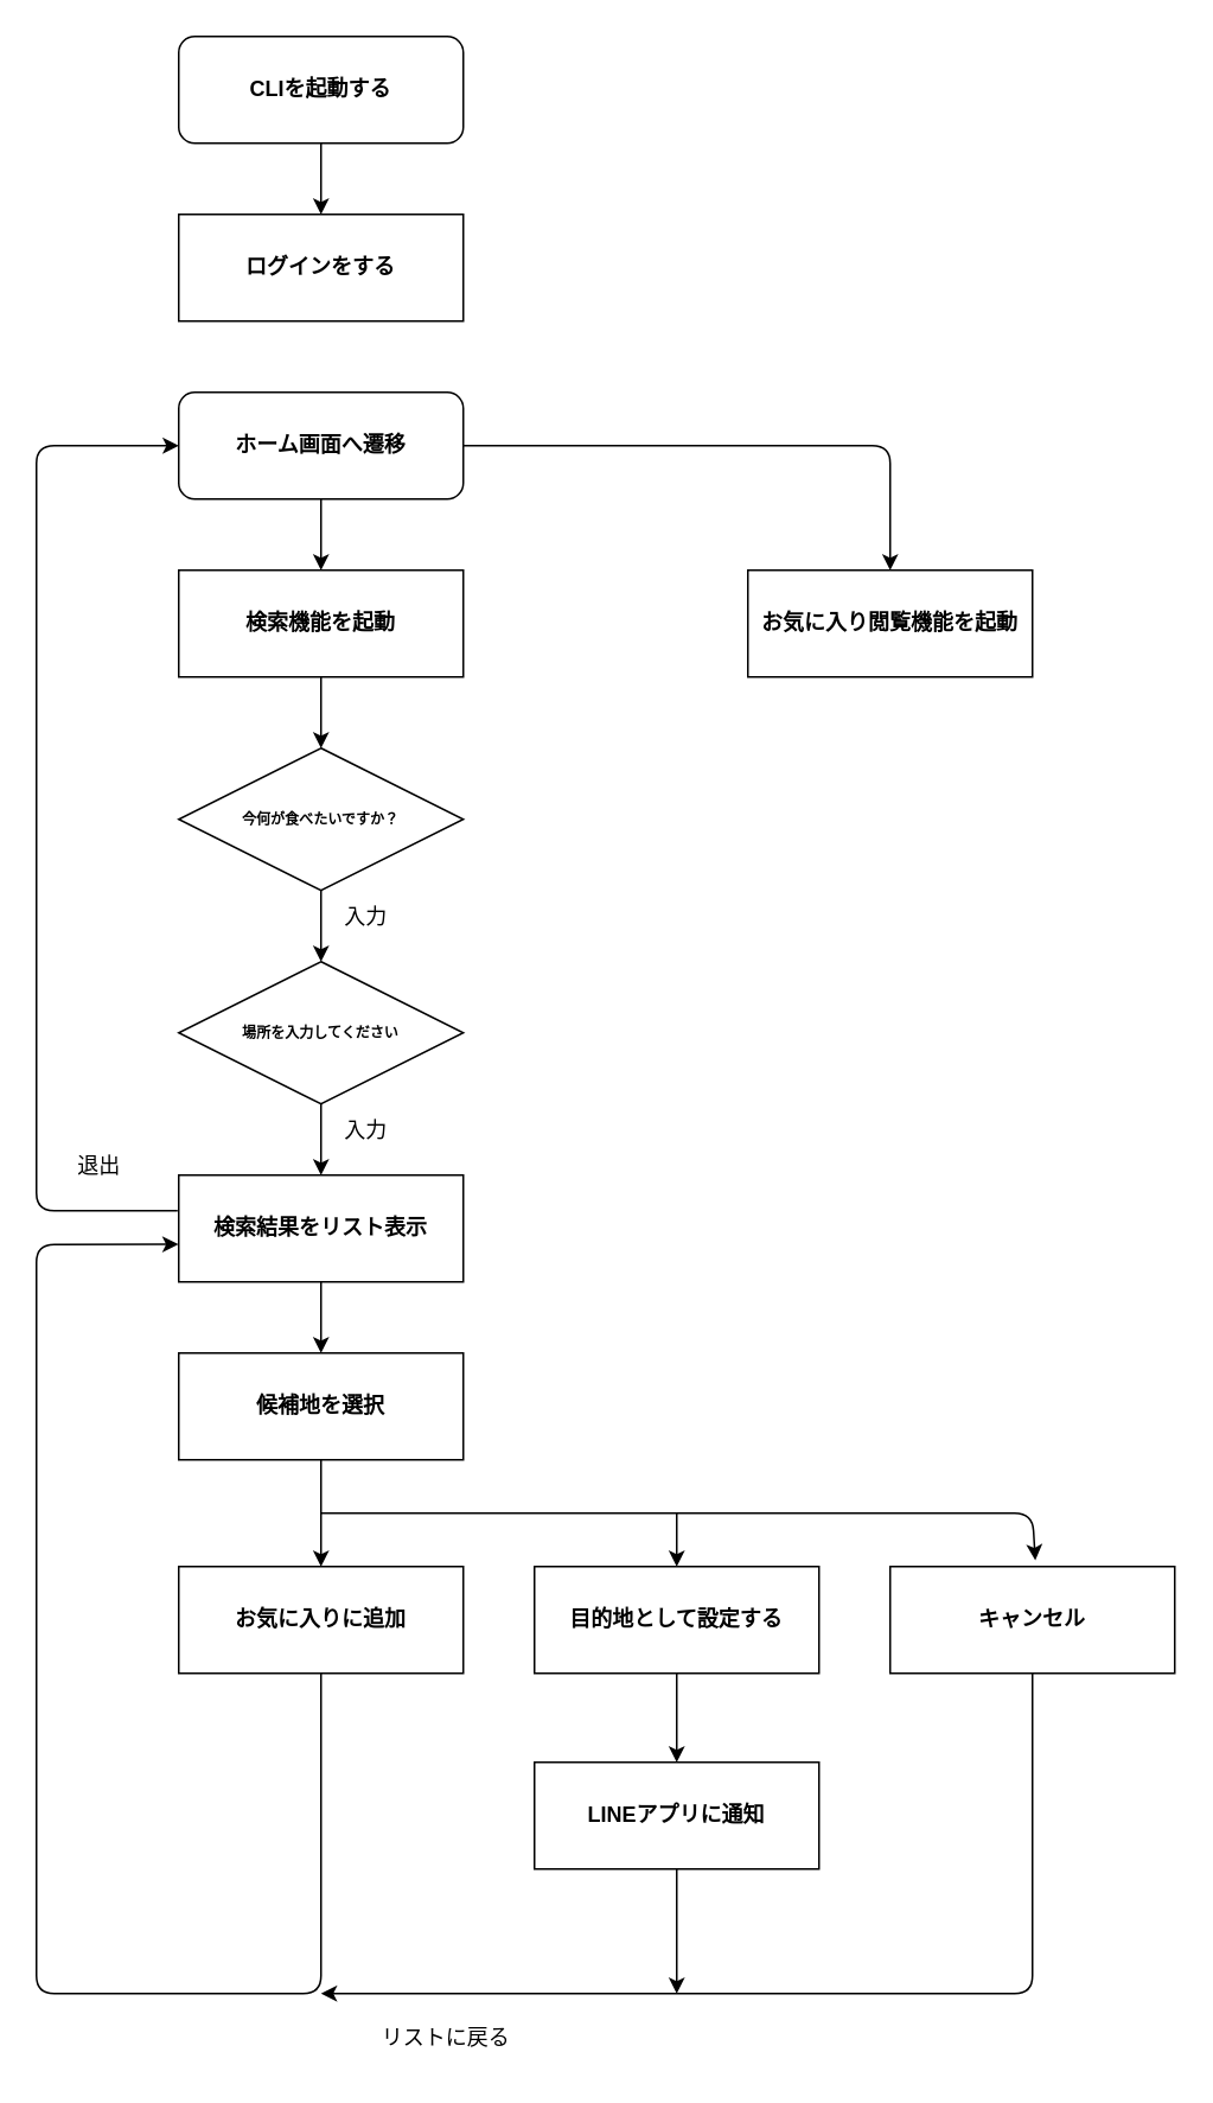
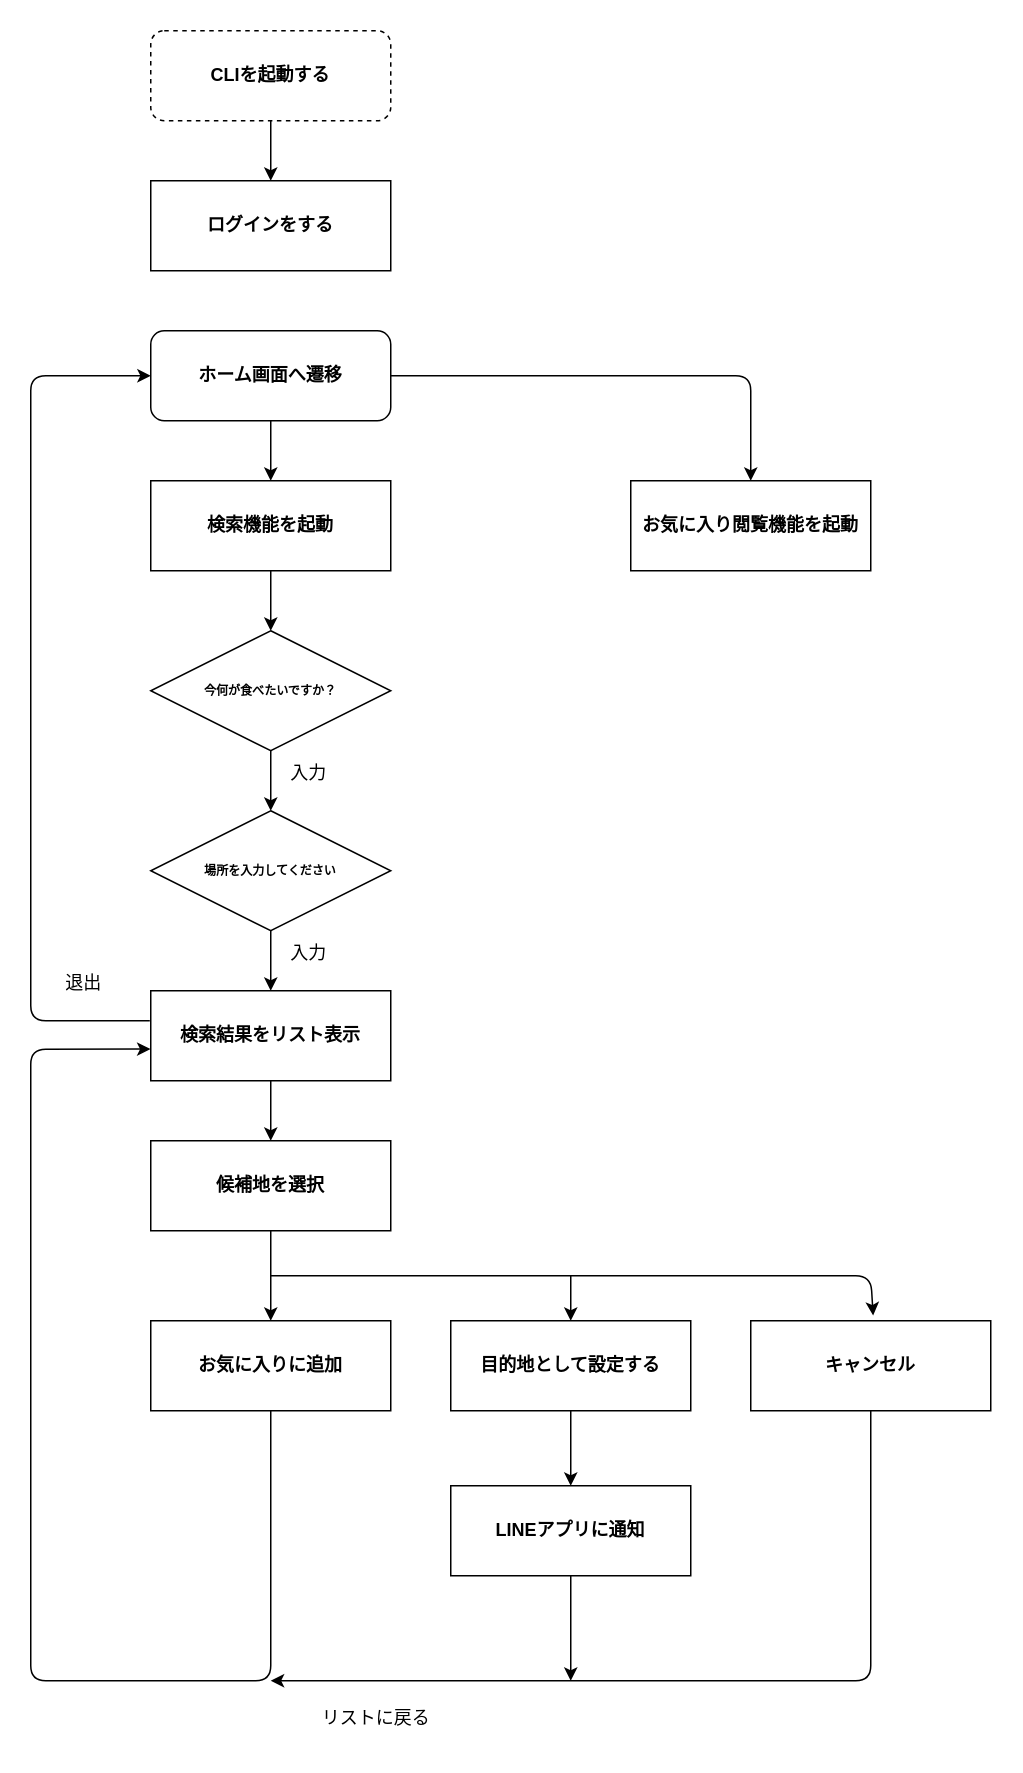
  <mxCell id="0" />
  <mxCell id="1" parent="0" />
  <mxCell id="2" style="edgeStyle=none;html=1;exitX=0.5;exitY=1;exitDx=0;exitDy=0;entryX=0.5;entryY=0;entryDx=0;entryDy=0;" edge="1" parent="1" source="3" target="4"><mxGeometry relative="1" as="geometry" /></mxCell>
- <mxCell id="3" value="&lt;h4&gt;CLIを起動する&lt;/h4&gt;" style="rounded=1;whiteSpace=wrap;html=1;" vertex="1" parent="1"><mxGeometry x="100" y="20" width="160" height="60" as="geometry" /></mxCell>
+ <mxCell id="3" value="&lt;h4&gt;CLIを起動する&lt;/h4&gt;" style="rounded=1;whiteSpace=wrap;html=1;dashed=1;" vertex="1" parent="1"><mxGeometry x="100" y="20" width="160" height="60" as="geometry" /></mxCell>
  <mxCell id="4" value="&lt;b&gt;ログインをする&lt;/b&gt;" style="rounded=0;whiteSpace=wrap;html=1;" vertex="1" parent="1"><mxGeometry x="100" y="120" width="160" height="60" as="geometry" /></mxCell>
  <mxCell id="5" value="" style="edgeStyle=none;html=1;" edge="1" parent="1" source="7"><mxGeometry relative="1" as="geometry"><mxPoint x="180" y="320" as="targetPoint" /></mxGeometry></mxCell>
  <mxCell id="6" style="edgeStyle=none;html=1;entryX=0.5;entryY=0;entryDx=0;entryDy=0;exitX=1;exitY=0.5;exitDx=0;exitDy=0;" edge="1" parent="1" source="7"><mxGeometry relative="1" as="geometry"><mxPoint x="500" y="320" as="targetPoint" /><Array as="points"><mxPoint x="420" y="250" /><mxPoint x="500" y="250" /></Array></mxGeometry></mxCell>
  <mxCell id="7" value="&lt;b&gt;ホーム画面へ遷移&lt;/b&gt;" style="rounded=1;whiteSpace=wrap;html=1;" vertex="1" parent="1"><mxGeometry x="100" y="220" width="160" height="60" as="geometry" /></mxCell>
  <mxCell id="8" value="" style="edgeStyle=none;html=1;" edge="1" parent="1" source="9" target="12"><mxGeometry relative="1" as="geometry" /></mxCell>
  <mxCell id="9" value="&lt;b&gt;検索機能を起動&lt;/b&gt;" style="rounded=0;whiteSpace=wrap;html=1;" vertex="1" parent="1"><mxGeometry x="100" y="320" width="160" height="60" as="geometry" /></mxCell>
  <mxCell id="10" value="&lt;b&gt;お気に入り閲覧機能を起動&lt;/b&gt;" style="rounded=0;whiteSpace=wrap;html=1;" vertex="1" parent="1"><mxGeometry x="420" y="320" width="160" height="60" as="geometry" /></mxCell>
  <mxCell id="11" value="" style="edgeStyle=none;html=1;" edge="1" parent="1" source="12" target="14"><mxGeometry relative="1" as="geometry" /></mxCell>
  <mxCell id="12" value="&lt;h6&gt;今何が食べたいですか？&lt;/h6&gt;" style="rhombus;whiteSpace=wrap;html=1;" vertex="1" parent="1"><mxGeometry x="100" y="420" width="160" height="80" as="geometry" /></mxCell>
  <mxCell id="13" value="" style="edgeStyle=none;html=1;" edge="1" parent="1" source="14" target="18"><mxGeometry relative="1" as="geometry" /></mxCell>
  <mxCell id="14" value="&lt;h6&gt;場所を入力してください&lt;/h6&gt;" style="rhombus;whiteSpace=wrap;html=1;" vertex="1" parent="1"><mxGeometry x="100" y="540" width="160" height="80" as="geometry" /></mxCell>
  <mxCell id="15" value="入力" style="text;html=1;align=center;verticalAlign=middle;resizable=0;points=[];autosize=1;strokeColor=none;fillColor=none;" vertex="1" parent="1"><mxGeometry x="180" y="500" width="50" height="30" as="geometry" /></mxCell>
  <mxCell id="16" value="" style="edgeStyle=none;html=1;" edge="1" parent="1" source="18" target="21"><mxGeometry relative="1" as="geometry" /></mxCell>
  <mxCell id="17" style="edgeStyle=none;html=1;entryX=0;entryY=0.5;entryDx=0;entryDy=0;exitX=-0.004;exitY=0.334;exitDx=0;exitDy=0;exitPerimeter=0;" edge="1" parent="1" source="18" target="7"><mxGeometry relative="1" as="geometry"><mxPoint x="90" y="250" as="targetPoint" /><mxPoint x="100" y="679" as="sourcePoint" /><Array as="points"><mxPoint x="20" y="680" /><mxPoint x="20" y="630" /><mxPoint x="20" y="250" /></Array></mxGeometry></mxCell>
  <mxCell id="18" value="&lt;b&gt;検索結果をリスト表示&lt;/b&gt;" style="rounded=0;whiteSpace=wrap;html=1;align=center;" vertex="1" parent="1"><mxGeometry x="100" y="660" width="160" height="60" as="geometry" /></mxCell>
  <mxCell id="19" value="入力" style="text;html=1;align=center;verticalAlign=middle;resizable=0;points=[];autosize=1;strokeColor=none;fillColor=none;" vertex="1" parent="1"><mxGeometry x="180" y="620" width="50" height="30" as="geometry" /></mxCell>
  <mxCell id="20" value="" style="edgeStyle=none;html=1;" edge="1" parent="1" source="21" target="24"><mxGeometry relative="1" as="geometry"><Array as="points"><mxPoint x="180" y="850" /></Array></mxGeometry></mxCell>
  <mxCell id="21" value="&lt;b&gt;候補地を選択&lt;/b&gt;" style="rounded=0;whiteSpace=wrap;html=1;align=center;" vertex="1" parent="1"><mxGeometry x="100" y="760" width="160" height="60" as="geometry" /></mxCell>
  <mxCell id="22" value="退出" style="text;html=1;align=center;verticalAlign=middle;resizable=0;points=[];autosize=1;strokeColor=none;fillColor=none;" vertex="1" parent="1"><mxGeometry x="30" y="640" width="50" height="30" as="geometry" /></mxCell>
  <mxCell id="23" style="edgeStyle=none;html=1;exitX=0.5;exitY=1;exitDx=0;exitDy=0;entryX=-0.001;entryY=0.648;entryDx=0;entryDy=0;entryPerimeter=0;" edge="1" parent="1" source="24" target="18"><mxGeometry relative="1" as="geometry"><mxPoint x="20" y="1000" as="targetPoint" /><Array as="points"><mxPoint x="180" y="1120" /><mxPoint x="100" y="1120" /><mxPoint x="20" y="1120" /><mxPoint x="20" y="1000" /><mxPoint x="20" y="850" /><mxPoint x="20" y="699" /></Array></mxGeometry></mxCell>
  <mxCell id="24" value="&lt;b&gt;お気に入りに追加&lt;/b&gt;" style="rounded=0;whiteSpace=wrap;html=1;" vertex="1" parent="1"><mxGeometry x="100" y="880" width="160" height="60" as="geometry" /></mxCell>
  <mxCell id="25" style="edgeStyle=none;html=1;exitX=0.5;exitY=1;exitDx=0;exitDy=0;" edge="1" parent="1" source="26"><mxGeometry relative="1" as="geometry"><mxPoint x="180" y="1120" as="targetPoint" /><Array as="points"><mxPoint x="580" y="1120" /><mxPoint x="380" y="1120" /></Array></mxGeometry></mxCell>
  <mxCell id="26" value="&lt;b&gt;キャンセル&lt;/b&gt;" style="rounded=0;whiteSpace=wrap;html=1;" vertex="1" parent="1"><mxGeometry x="500" y="880" width="160" height="60" as="geometry" /></mxCell>
  <mxCell id="27" value="" style="endArrow=classic;html=1;entryX=0.51;entryY=-0.058;entryDx=0;entryDy=0;entryPerimeter=0;" edge="1" parent="1" target="26"><mxGeometry width="50" height="50" relative="1" as="geometry"><mxPoint x="180" y="850" as="sourcePoint" /><mxPoint x="380" y="850" as="targetPoint" /><Array as="points"><mxPoint x="290" y="850" /><mxPoint x="380" y="850" /><mxPoint x="480" y="850" /><mxPoint x="580" y="850" /></Array></mxGeometry></mxCell>
  <mxCell id="28" value="リストに戻る" style="text;html=1;align=center;verticalAlign=middle;resizable=0;points=[];autosize=1;strokeColor=none;fillColor=none;" vertex="1" parent="1"><mxGeometry x="200" y="1130" width="100" height="30" as="geometry" /></mxCell>
  <mxCell id="29" value="" style="edgeStyle=none;html=1;" edge="1" parent="1" source="30" target="33"><mxGeometry relative="1" as="geometry" /></mxCell>
  <mxCell id="30" value="&lt;b&gt;目的地として設定する&lt;/b&gt;" style="rounded=0;whiteSpace=wrap;html=1;" vertex="1" parent="1"><mxGeometry x="300" y="880" width="160" height="60" as="geometry" /></mxCell>
  <mxCell id="31" value="" style="endArrow=classic;html=1;entryX=0.5;entryY=0;entryDx=0;entryDy=0;" edge="1" parent="1" target="30"><mxGeometry width="50" height="50" relative="1" as="geometry"><mxPoint x="380" y="850" as="sourcePoint" /><mxPoint x="390" y="820" as="targetPoint" /></mxGeometry></mxCell>
  <mxCell id="32" style="edgeStyle=none;html=1;" edge="1" parent="1" source="33"><mxGeometry relative="1" as="geometry"><mxPoint x="380" y="1120" as="targetPoint" /></mxGeometry></mxCell>
  <mxCell id="33" value="&lt;b&gt;LINEアプリに通知&lt;/b&gt;" style="rounded=0;whiteSpace=wrap;html=1;" vertex="1" parent="1"><mxGeometry x="300" y="990" width="160" height="60" as="geometry" /></mxCell>
